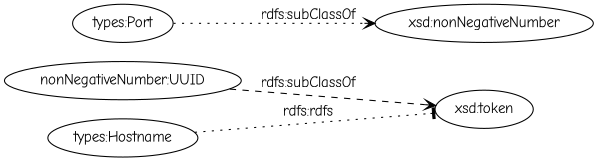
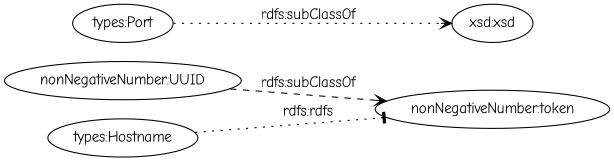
  digraph {
    fontname="Comic Neue"
    rankdir=LR
    node [fontname="Comic Neue"]
    edge [arrowhead=vee fontname="Comic Neue" style=dotted]
    n1 [label="nonNegativeNumber:UUID"]
-   "xsd:token"
+   "xsd:token" [label="nonNegativeNumber:token"]
    "types:Hostname"
    "types:Port"
-   "xsd:nonNegativeNumber"
+   "xsd:nonNegativeNumber" [label="xsd:xsd"]
    n1 -> "xsd:token" [label="rdfs:subClassOf" style=dashed]
    "types:Hostname" -> "xsd:token" [arrowhead=tee label="rdfs:rdfs"]
    "types:Port" -> "xsd:nonNegativeNumber" [label="rdfs:subClassOf"]
  }
